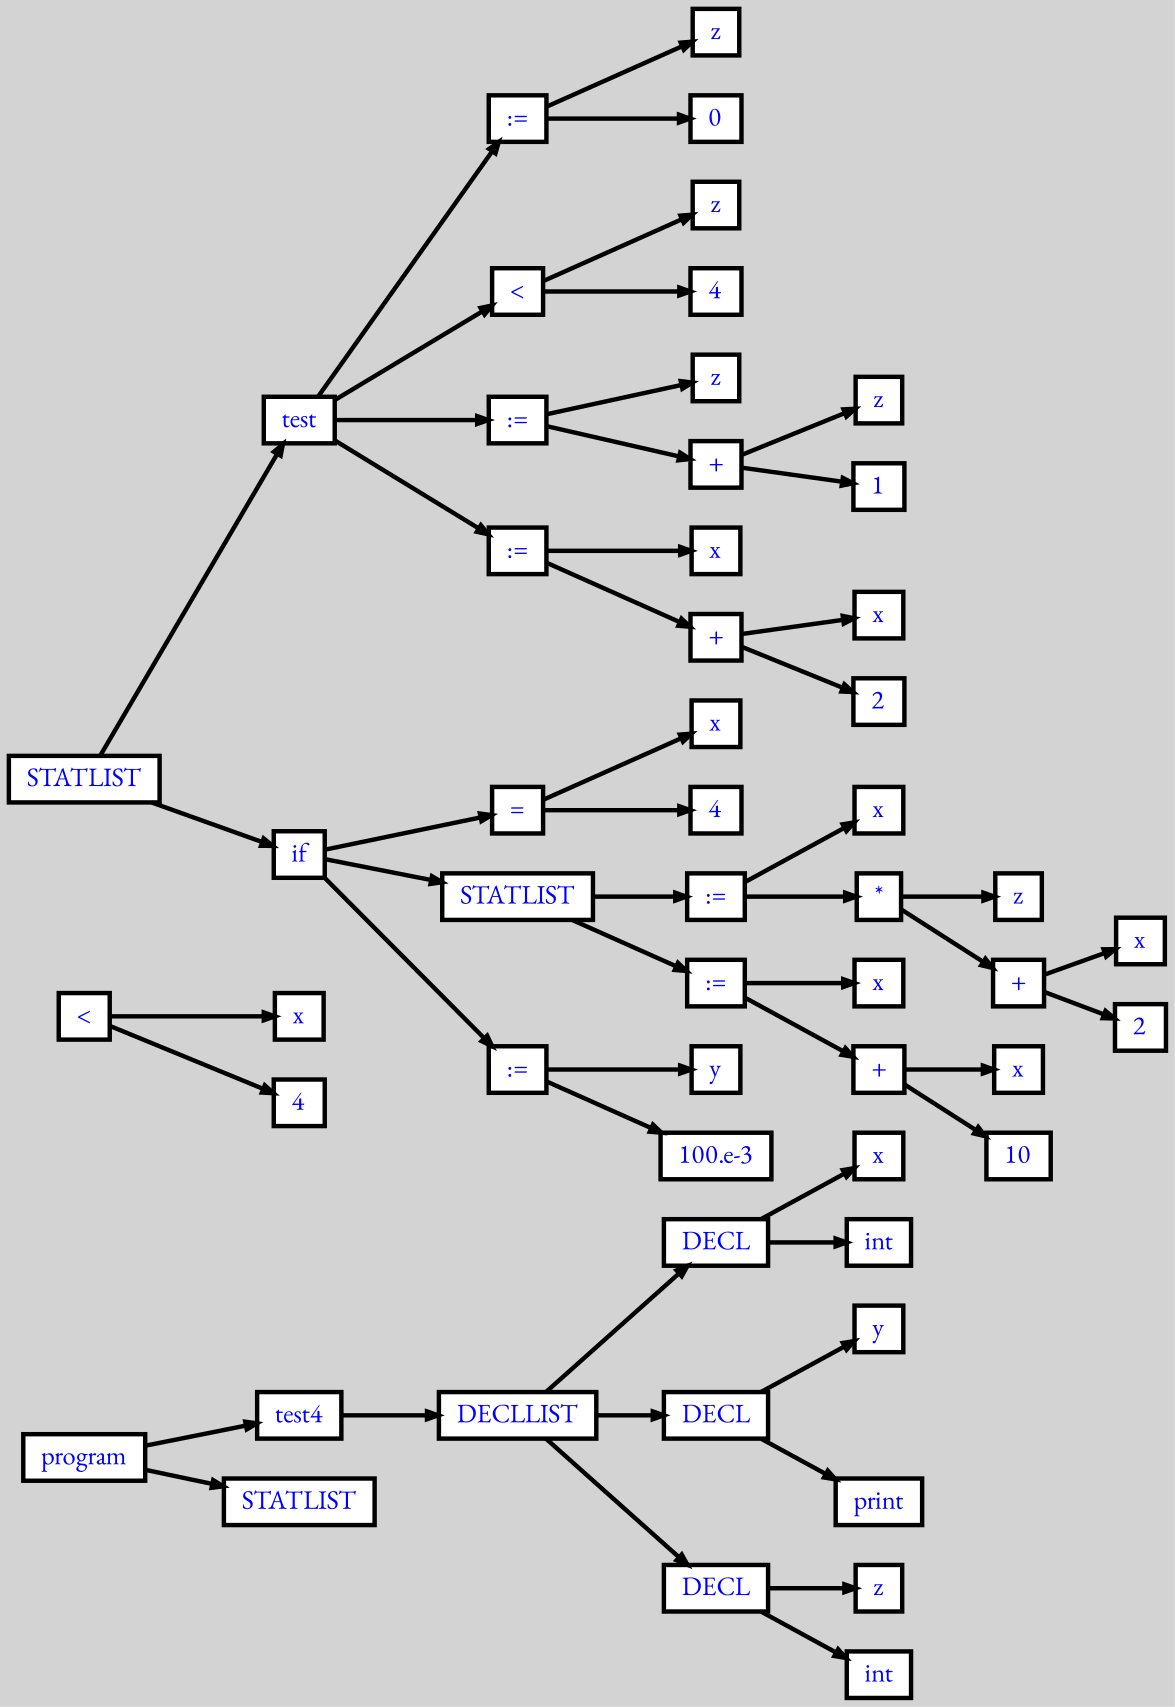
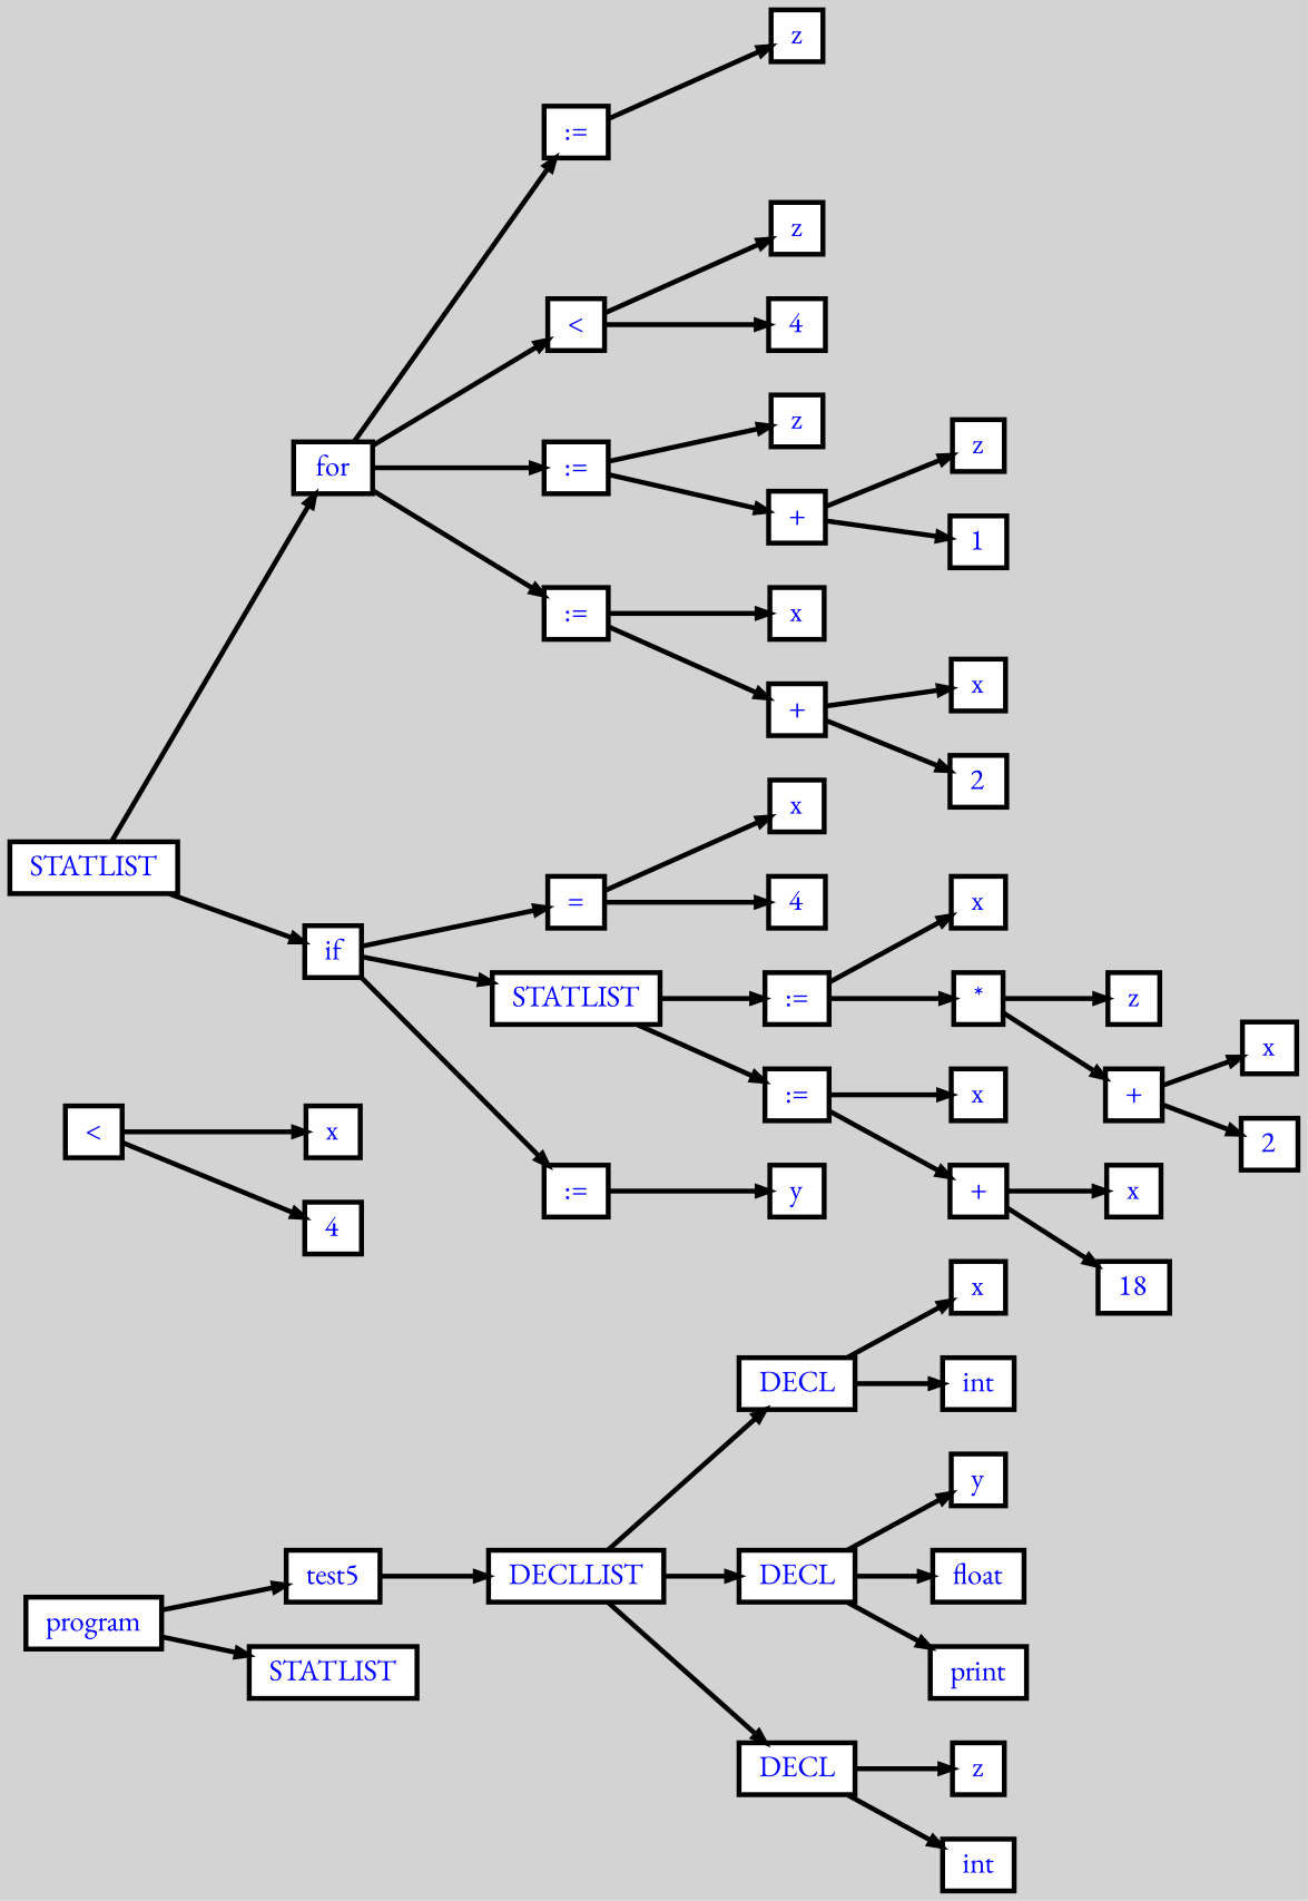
  digraph {
    bgcolor=lightgrey
    fontname="EB Garamond"
    ordering=out
    rankdir=LR
    ranksep=.4
    node [color=black fillcolor=white fixedsize=false fontcolor=blue fontname="EB Garamond" fontsize=12 shape=box style="filled, solid, bold"]
    edge [arrowsize=.5 color=black fontname="EB Garamond" style=bold]
    n1 [height=.25 label=program width=.25]
-   n2 [height=.25 label=test4 width=.25]
+   n2 [height=.25 label=test5 width=.25]
    n3 [height=.25 label=STATLIST width=.25]
    n4 [height=.25 label=DECLLIST width=.25]
    n5 [height=.25 label=DECL width=.25]
    n6 [height=.25 label=DECL width=.25]
    n7 [height=.25 label=DECL width=.25]
    n8 [height=.25 label=x width=.25]
    n9 [height=.25 label=int width=.25]
    n10 [height=.25 label=y width=.25]
+   n11 [height=.25 label=float width=.25]
    n12 [height=.25 label=print width=.25]
    n13 [height=.25 label=z width=.25]
    n14 [height=.25 label=int width=.25]
    n15 [height=.25 label="<" width=.25]
    n16 [height=.25 label=x width=.25]
    n17 [height=.25 label=4 width=.25]
    n18 [height=.25 label=STATLIST width=.25]
-   n19 [height=.25 label=test width=.25]
+   n19 [height=.25 label=for width=.25]
    n20 [height=.25 label=if width=.25]
    n21 [height=.25 label=":=" width=.25]
    n22 [height=.25 label="<" width=.25]
    n23 [height=.25 label=":=" width=.25]
    n24 [height=.25 label=":=" width=.25]
    n25 [height=.25 label="=" width=.25]
    n26 [height=.25 label=STATLIST width=.25]
    n27 [height=.25 label=":=" width=.25]
    n28 [height=.25 label=z width=.25]
-   n29 [height=.25 label=0 width=.25]
    n30 [height=.25 label=z width=.25]
    n31 [height=.25 label=4 width=.25]
    n32 [height=.25 label=z width=.25]
    n33 [height=.25 label="+" width=.25]
    n34 [height=.25 label=x width=.25]
    n35 [height=.25 label="+" width=.25]
    n36 [height=.25 label=z width=.25]
    n37 [height=.25 label=1 width=.25]
    n38 [height=.25 label=x width=.25]
    n39 [height=.25 label=2 width=.25]
    n40 [height=.25 label=x width=.25]
    n41 [height=.25 label=4 width=.25]
    n42 [height=.25 label=":=" width=.25]
    n43 [height=.25 label=":=" width=.25]
    n44 [height=.25 label=y width=.25]
-   n45 [height=.25 label="100.e-3" width=.25]
    n46 [height=.25 label=x width=.25]
    n47 [height=.25 label="*" width=.25]
    n48 [height=.25 label=x width=.25]
    n49 [height=.25 label="+" width=.25]
    n50 [height=.25 label=z width=.25]
    n51 [height=.25 label="+" width=.25]
    n52 [height=.25 label=x width=.25]
    n53 [height=.25 label=2 width=.25]
    n54 [height=.25 label=x width=.25]
-   n55 [height=.25 label=10 width=.25]
+   n55 [height=.25 label=18 width=.25]
    n1 -> n2
    n1 -> n3
    n2 -> n4
    n4 -> n5
    n4 -> n6
    n4 -> n7
    n5 -> n8
    n5 -> n9
    n6 -> n10
+   n6 -> n11
    n6 -> n12
    n7 -> n13
    n7 -> n14
    n15 -> n16
    n15 -> n17
    n18 -> n19
    n18 -> n20
    n19 -> n21
    n19 -> n22
    n19 -> n23
    n19 -> n24
    n20 -> n25
    n20 -> n26
    n20 -> n27
    n21 -> n28
-   n21 -> n29
    n22 -> n30
    n22 -> n31
    n23 -> n32
    n23 -> n33
    n24 -> n34
    n24 -> n35
    n25 -> n40
    n25 -> n41
    n26 -> n42
    n26 -> n43
    n27 -> n44
-   n27 -> n45
    n33 -> n36
    n33 -> n37
    n35 -> n38
    n35 -> n39
    n42 -> n46
    n42 -> n47
    n43 -> n48
    n43 -> n49
    n47 -> n50
    n47 -> n51
    n49 -> n54
    n49 -> n55
    n51 -> n52
    n51 -> n53
  }
